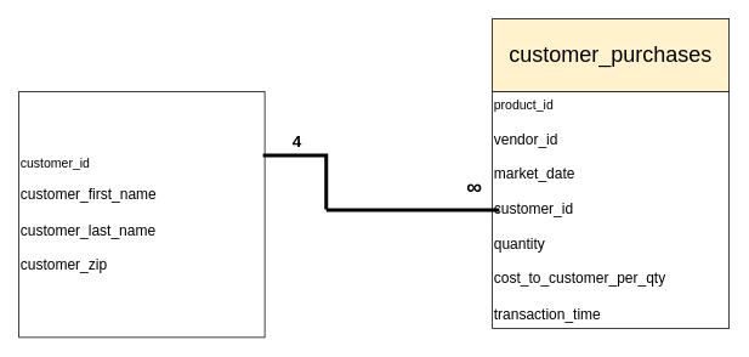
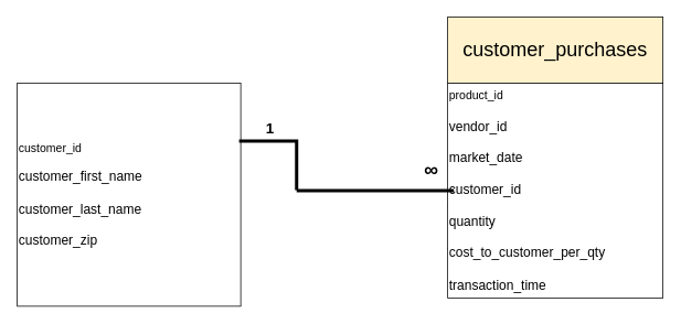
  <mxCell id="0" />
  <mxCell id="1" parent="0" />
  <mxCell id="2" value="&lt;div style=&quot;&quot;&gt;&lt;span style=&quot;font-size: 14px; background-color: initial;&quot;&gt;customer_id&lt;/span&gt;&lt;/div&gt;&lt;div style=&quot;&quot;&gt;&lt;span style=&quot;font-size: 14px; background-color: initial;&quot;&gt;&lt;br&gt;&lt;/span&gt;&lt;/div&gt;&lt;div&gt;&lt;span style=&quot;background-color: initial;&quot;&gt;&lt;font size=&quot;3&quot;&gt;customer_first_name&lt;/font&gt;&lt;/span&gt;&lt;/div&gt;&lt;div&gt;&lt;font size=&quot;3&quot;&gt;&lt;br&gt;&lt;/font&gt;&lt;div&gt;&lt;font size=&quot;3&quot;&gt;customer_last_name&lt;/font&gt;&lt;/div&gt;&lt;div&gt;&lt;font size=&quot;3&quot;&gt;&lt;br&gt;&lt;/font&gt;&lt;/div&gt;&lt;div style=&quot;&quot;&gt;&lt;font size=&quot;3&quot;&gt;customer_zip&amp;nbsp;&lt;/font&gt;&lt;/div&gt;&lt;/div&gt;" style="whiteSpace=wrap;html=1;aspect=fixed;align=left;" vertex="1" parent="1"><mxGeometry x="20" y="100" width="270" height="270" as="geometry" /></mxCell>
  <mxCell id="3" value="&lt;font style=&quot;font-size: 24px;&quot;&gt;customer_purchases&lt;/font&gt;" style="rounded=0;whiteSpace=wrap;html=1;fillColor=#fff2cc;" vertex="1" parent="1"><mxGeometry x="540" y="20" width="260" height="80" as="geometry" /></mxCell>
- <mxCell id="4" value="&lt;font style=&quot;font-size: 18px;&quot;&gt;&lt;b&gt;4&lt;/b&gt;&lt;/font&gt;" style="text;html=1;align=center;verticalAlign=middle;resizable=0;points=[];autosize=1;strokeColor=none;fillColor=none;" vertex="1" parent="1"><mxGeometry x="310" y="135" width="30" height="40" as="geometry" /></mxCell>
+ <mxCell id="4" value="&lt;font style=&quot;font-size: 18px;&quot;&gt;&lt;b&gt;1&lt;/b&gt;&lt;/font&gt;" style="text;html=1;align=center;verticalAlign=middle;resizable=0;points=[];autosize=1;strokeColor=none;fillColor=none;" vertex="1" parent="1"><mxGeometry x="310" y="135" width="30" height="40" as="geometry" /></mxCell>
  <mxCell id="5" value="&lt;p class=&quot;MsoNormal&quot;&gt;&lt;font style=&quot;font-size: 24px;&quot;&gt;&lt;b&gt;∞&lt;/b&gt;&lt;/font&gt;&lt;/p&gt;" style="text;html=1;align=center;verticalAlign=middle;resizable=0;points=[];autosize=1;strokeColor=none;fillColor=none;" vertex="1" parent="1"><mxGeometry x="500" y="170" width="40" height="70" as="geometry" /></mxCell>
  <mxCell id="6" value="" style="curved=1;endArrow=classic;html=1;rounded=0;" edge="1" parent="1"><mxGeometry width="50" height="50" relative="1" as="geometry"><mxPoint x="540" y="300" as="sourcePoint" /><mxPoint x="590" y="250" as="targetPoint" /><Array as="points"><mxPoint x="590" y="300" /><mxPoint x="540" y="250" /></Array></mxGeometry></mxCell>
  <mxCell id="7" value="" style="curved=1;endArrow=classic;html=1;rounded=0;" edge="1" parent="1" source="9"><mxGeometry width="50" height="50" relative="1" as="geometry"><mxPoint x="540" y="300" as="sourcePoint" /><mxPoint x="590" y="250" as="targetPoint" /><Array as="points"><mxPoint x="540" y="250" /></Array></mxGeometry></mxCell>
  <mxCell id="8" value="" style="curved=1;endArrow=classic;html=1;rounded=0;" edge="1" parent="1" target="9"><mxGeometry width="50" height="50" relative="1" as="geometry"><mxPoint x="540" y="300" as="sourcePoint" /><mxPoint x="590" y="250" as="targetPoint" /><Array as="points"><mxPoint x="590" y="300" /></Array></mxGeometry></mxCell>
  <mxCell id="9" value="&lt;font style=&quot;font-size: 14px;&quot;&gt;product_id&lt;/font&gt;&lt;div&gt;&lt;font size=&quot;3&quot;&gt;&lt;br&gt;&lt;/font&gt;&lt;div&gt;&lt;font size=&quot;3&quot;&gt;vendor_id&lt;/font&gt;&lt;/div&gt;&lt;div&gt;&lt;font size=&quot;3&quot;&gt;&lt;br&gt;&lt;/font&gt;&lt;/div&gt;&lt;div&gt;&lt;font size=&quot;3&quot;&gt;market_date&lt;/font&gt;&lt;/div&gt;&lt;div&gt;&lt;font size=&quot;3&quot;&gt;&lt;br&gt;&lt;/font&gt;&lt;/div&gt;&lt;div&gt;&lt;font size=&quot;3&quot;&gt;customer_id&lt;/font&gt;&lt;/div&gt;&lt;div&gt;&lt;font size=&quot;3&quot;&gt;&lt;br&gt;&lt;/font&gt;&lt;/div&gt;&lt;div&gt;&lt;font size=&quot;3&quot;&gt;quantity&lt;/font&gt;&lt;/div&gt;&lt;div&gt;&lt;font size=&quot;3&quot;&gt;&lt;br&gt;&lt;/font&gt;&lt;/div&gt;&lt;div&gt;&lt;font size=&quot;3&quot;&gt;cost_to_customer_per_qty&lt;/font&gt;&lt;/div&gt;&lt;div&gt;&lt;font size=&quot;3&quot;&gt;&lt;br&gt;&lt;/font&gt;&lt;/div&gt;&lt;div&gt;&lt;font size=&quot;3&quot;&gt;transaction_time&lt;/font&gt;&lt;/div&gt;&lt;/div&gt;" style="whiteSpace=wrap;html=1;aspect=fixed;align=left;" vertex="1" parent="1"><mxGeometry x="540" y="100" width="260" height="260" as="geometry" /></mxCell>
  <mxCell id="10" value="" style="shape=partialRectangle;whiteSpace=wrap;html=1;bottom=0;right=0;fillColor=none;rotation=90;strokeWidth=4;" vertex="1" parent="1"><mxGeometry x="295" y="165" width="57.5" height="67.5" as="geometry" /></mxCell>
  <mxCell id="11" value="" style="line;strokeWidth=4;html=1;perimeter=backbonePerimeter;points=[];outlineConnect=0;" vertex="1" parent="1"><mxGeometry x="357.5" y="225" width="190" height="10" as="geometry" /></mxCell>
